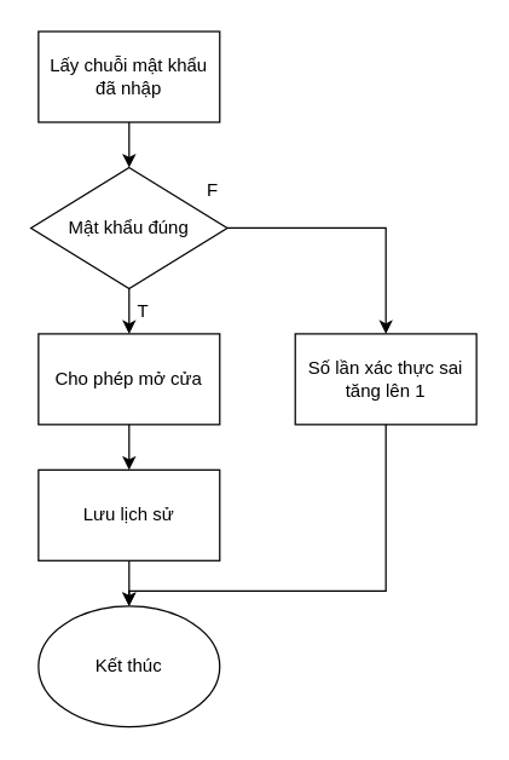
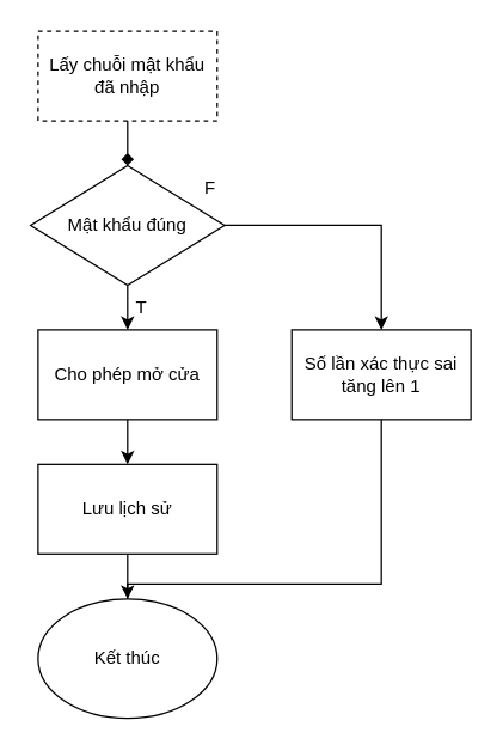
  <mxCell id="0" />
  <mxCell id="1" parent="0" />
- <mxCell id="2" style="edgeStyle=orthogonalEdgeStyle;rounded=0;orthogonalLoop=1;jettySize=auto;html=1;exitX=0.5;exitY=1;exitDx=0;exitDy=0;entryX=0.5;entryY=0;entryDx=0;entryDy=0;" edge="1" parent="1" source="3" target="6"><mxGeometry relative="1" as="geometry" /></mxCell>
- <mxCell id="3" value="Lấy chuỗi mật khẩu đã nhập" style="rounded=0;whiteSpace=wrap;html=1;" vertex="1" parent="1"><mxGeometry x="25" y="20" width="120" height="60" as="geometry" /></mxCell>
+ <mxCell id="2" style="edgeStyle=orthogonalEdgeStyle;rounded=0;orthogonalLoop=1;jettySize=auto;html=1;exitX=0.5;exitY=1;exitDx=0;exitDy=0;entryX=0.5;entryY=0;entryDx=0;entryDy=0;endArrow=diamond;" edge="1" parent="1" source="3" target="6"><mxGeometry relative="1" as="geometry" /></mxCell>
+ <mxCell id="3" value="Lấy chuỗi mật khẩu đã nhập" style="rounded=0;whiteSpace=wrap;html=1;dashed=1;" vertex="1" parent="1"><mxGeometry x="25" y="20" width="120" height="60" as="geometry" /></mxCell>
  <mxCell id="4" style="edgeStyle=orthogonalEdgeStyle;rounded=0;orthogonalLoop=1;jettySize=auto;html=1;exitX=0.5;exitY=1;exitDx=0;exitDy=0;entryX=0.5;entryY=0;entryDx=0;entryDy=0;" edge="1" parent="1" source="6"><mxGeometry relative="1" as="geometry"><mxPoint x="85" y="220" as="targetPoint" /></mxGeometry></mxCell>
  <mxCell id="5" style="edgeStyle=orthogonalEdgeStyle;rounded=0;orthogonalLoop=1;jettySize=auto;html=1;exitX=1;exitY=0.5;exitDx=0;exitDy=0;entryX=0.5;entryY=0;entryDx=0;entryDy=0;" edge="1" parent="1" source="6" target="15"><mxGeometry relative="1" as="geometry" /></mxCell>
  <mxCell id="6" value="Mật khẩu đúng" style="rhombus;whiteSpace=wrap;html=1;" vertex="1" parent="1"><mxGeometry x="20" y="110" width="130" height="80" as="geometry" /></mxCell>
  <mxCell id="7" style="edgeStyle=orthogonalEdgeStyle;rounded=0;orthogonalLoop=1;jettySize=auto;html=1;exitX=0.5;exitY=1;exitDx=0;exitDy=0;entryX=0.5;entryY=0;entryDx=0;entryDy=0;" edge="1" parent="1" source="8" target="12"><mxGeometry relative="1" as="geometry" /></mxCell>
  <mxCell id="8" value="Cho phép mở cửa" style="rounded=0;whiteSpace=wrap;html=1;" vertex="1" parent="1"><mxGeometry x="25" y="220" width="120" height="60" as="geometry" /></mxCell>
  <mxCell id="9" value="F" style="text;html=1;align=center;verticalAlign=middle;resizable=0;points=[];autosize=1;strokeColor=none;fillColor=none;" vertex="1" parent="1"><mxGeometry x="125" y="110" width="30" height="30" as="geometry" /></mxCell>
  <mxCell id="10" value="T" style="text;html=1;align=center;verticalAlign=middle;resizable=0;points=[];autosize=1;strokeColor=none;fillColor=none;" vertex="1" parent="1"><mxGeometry x="79" y="190" width="30" height="30" as="geometry" /></mxCell>
  <mxCell id="11" style="edgeStyle=orthogonalEdgeStyle;rounded=0;orthogonalLoop=1;jettySize=auto;html=1;exitX=0.5;exitY=1;exitDx=0;exitDy=0;entryX=0.5;entryY=0;entryDx=0;entryDy=0;" edge="1" parent="1" source="12" target="13"><mxGeometry relative="1" as="geometry" /></mxCell>
  <mxCell id="12" value="Lưu lịch sử" style="rounded=0;whiteSpace=wrap;html=1;" vertex="1" parent="1"><mxGeometry x="25" y="310" width="120" height="60" as="geometry" /></mxCell>
  <mxCell id="13" value="Kết thúc" style="ellipse;whiteSpace=wrap;html=1;" vertex="1" parent="1"><mxGeometry x="25" y="400" width="120" height="80" as="geometry" /></mxCell>
- <mxCell id="14" style="edgeStyle=orthogonalEdgeStyle;rounded=0;orthogonalLoop=1;jettySize=auto;html=1;exitX=0.5;exitY=1;exitDx=0;exitDy=0;entryX=0.5;entryY=0;entryDx=0;entryDy=0;" edge="1" parent="1" source="15" target="13"><mxGeometry relative="1" as="geometry"><Array as="points"><mxPoint x="255" y="390" /><mxPoint x="85" y="390" /></Array></mxGeometry></mxCell>
+ <mxCell id="14" style="edgeStyle=orthogonalEdgeStyle;rounded=0;orthogonalLoop=1;jettySize=auto;html=1;exitX=0.5;exitY=1;exitDx=0;exitDy=0;entryX=0.5;entryY=0;entryDx=0;entryDy=0;endArrow=none;" edge="1" parent="1" source="15" target="13"><mxGeometry relative="1" as="geometry"><Array as="points"><mxPoint x="255" y="390" /><mxPoint x="85" y="390" /></Array></mxGeometry></mxCell>
  <mxCell id="15" value="Số lần xác thực sai tăng lên 1" style="rounded=0;whiteSpace=wrap;html=1;" vertex="1" parent="1"><mxGeometry x="195" y="220" width="120" height="60" as="geometry" /></mxCell>
